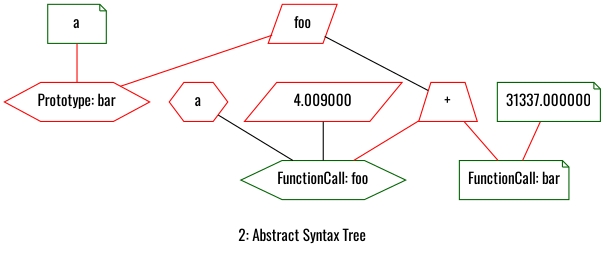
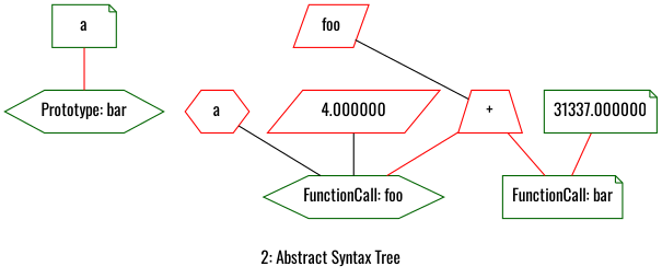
  graph {
    fontname=Oswald
    label="2: Abstract Syntax Tree"
    node [color=darkgreen fontname=Oswald shape=hexagon]
    edge [color=red fontname=Oswald]
    n1 [color=red label=foo shape=parallelogram]
-   n2 [color=red label="Prototype: bar"]
+   n2 [label="Prototype: bar"]
    n3 [color=red label="+" shape=trapezium]
    n4 [label="FunctionCall: foo"]
    n5 [label="FunctionCall: bar" shape=note]
    n6 [label=a shape=note]
    n7 [color=red label=a]
-   n8 [color=red label=4.009000 shape=parallelogram]
+   n8 [color=red label=4.000000 shape=parallelogram]
    n9 [label=31337.000000 shape=note]
-   n1 -- n2
    n1 -- n3 [color=black]
    n3 -- n4
    n3 -- n5
    n6 -- n2
    n7 -- n4 [color=black]
    n8 -- n4 [color=black]
    n9 -- n5
  }
